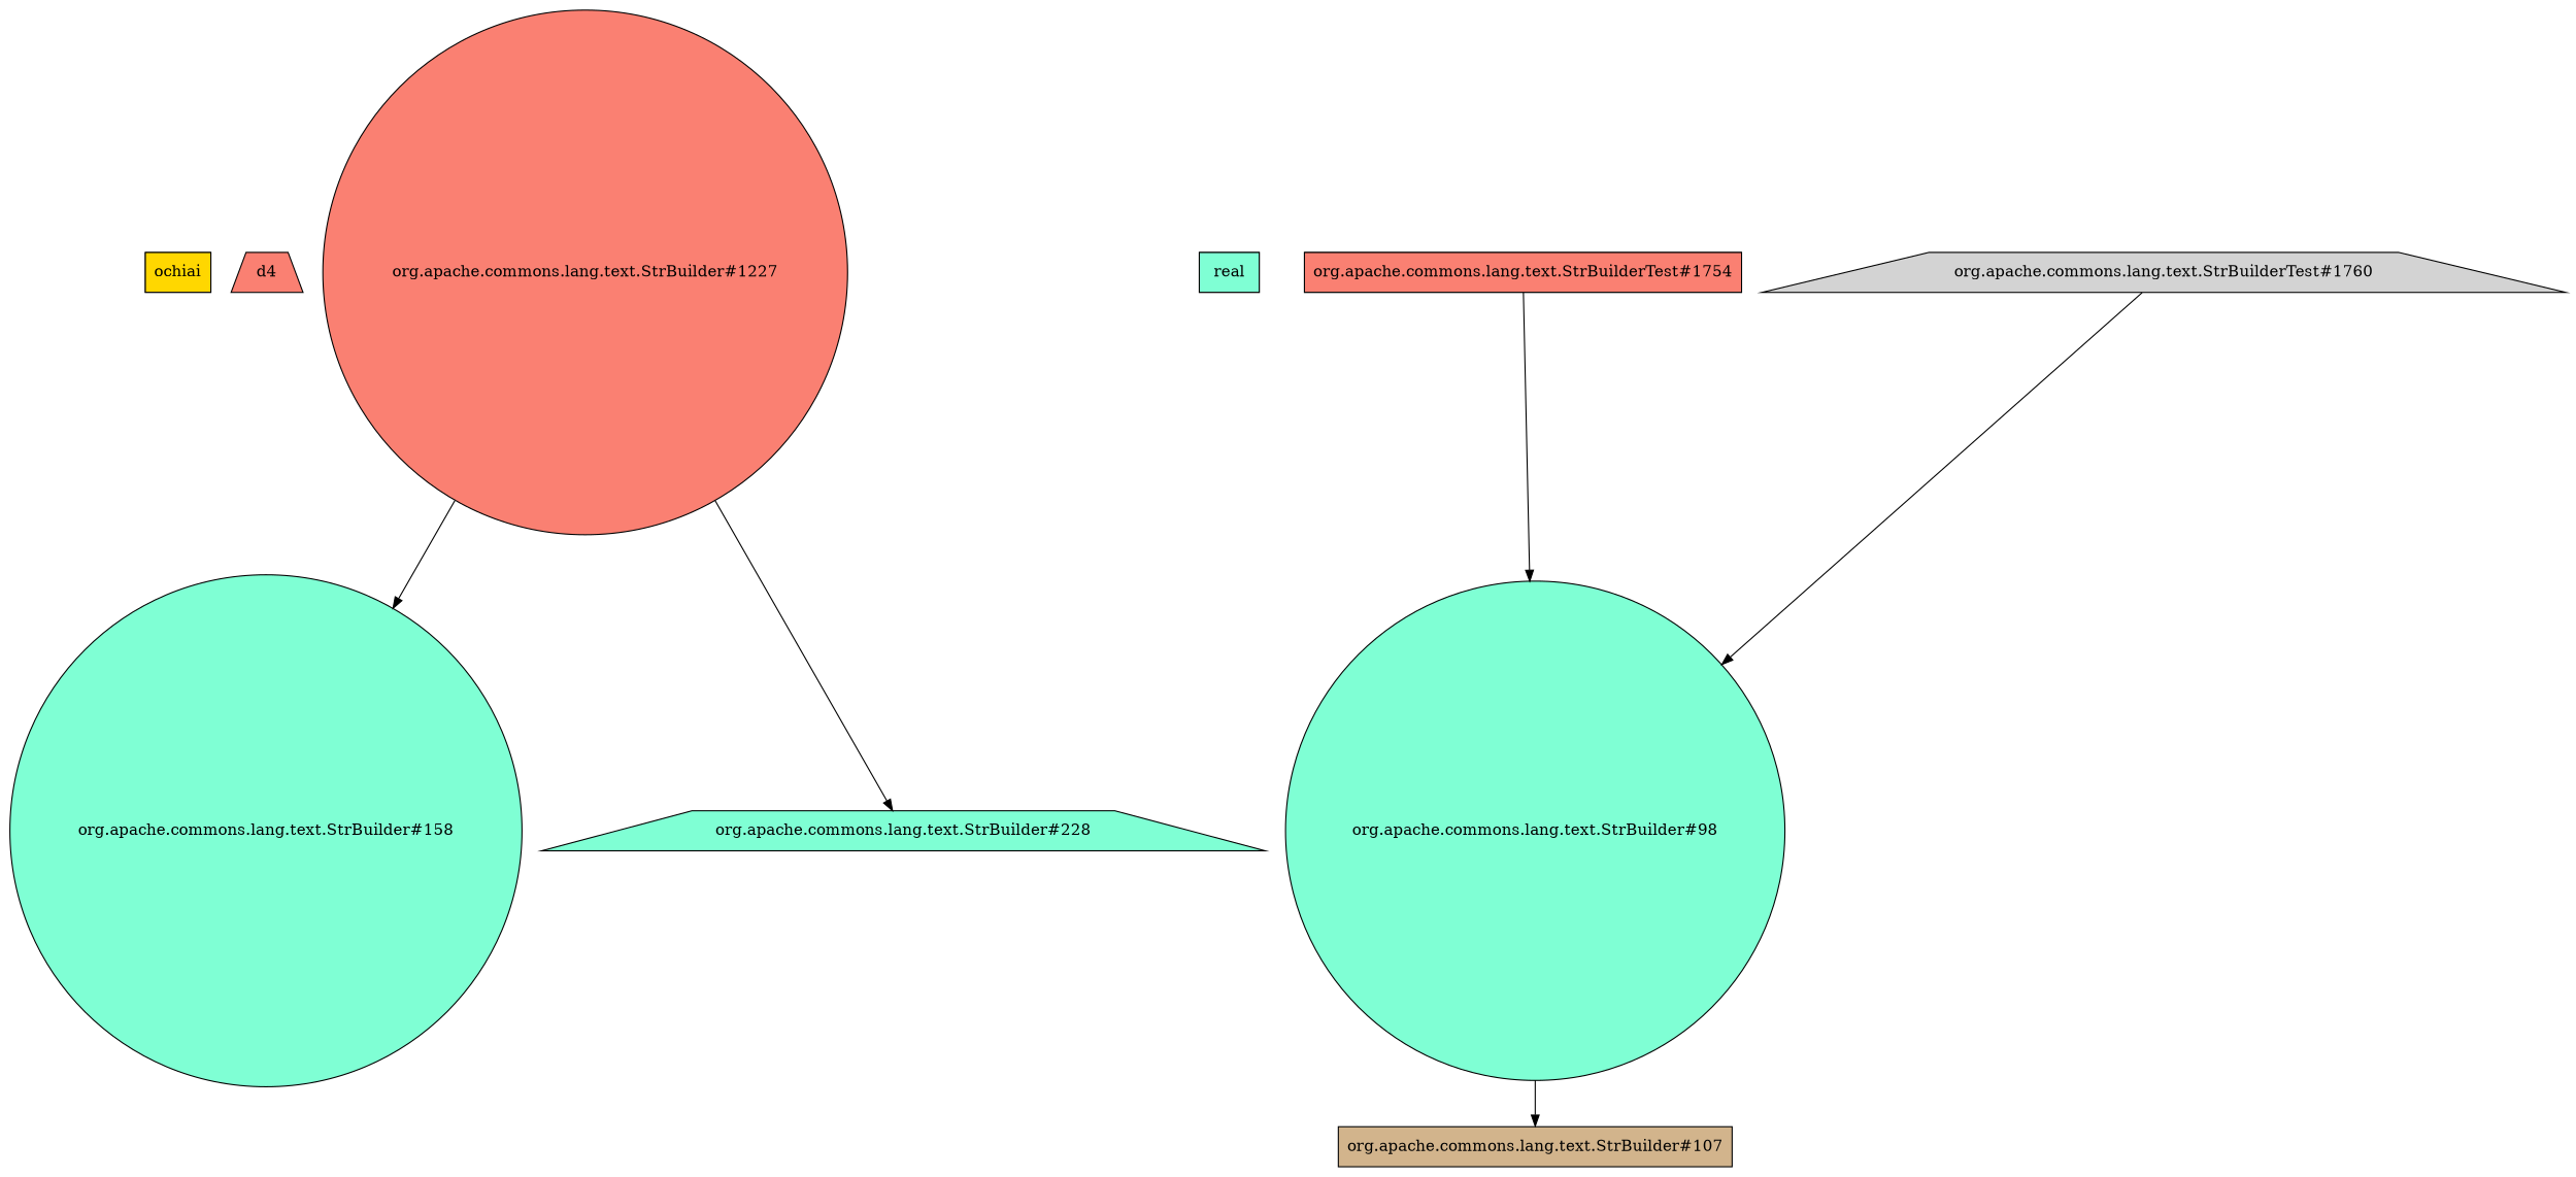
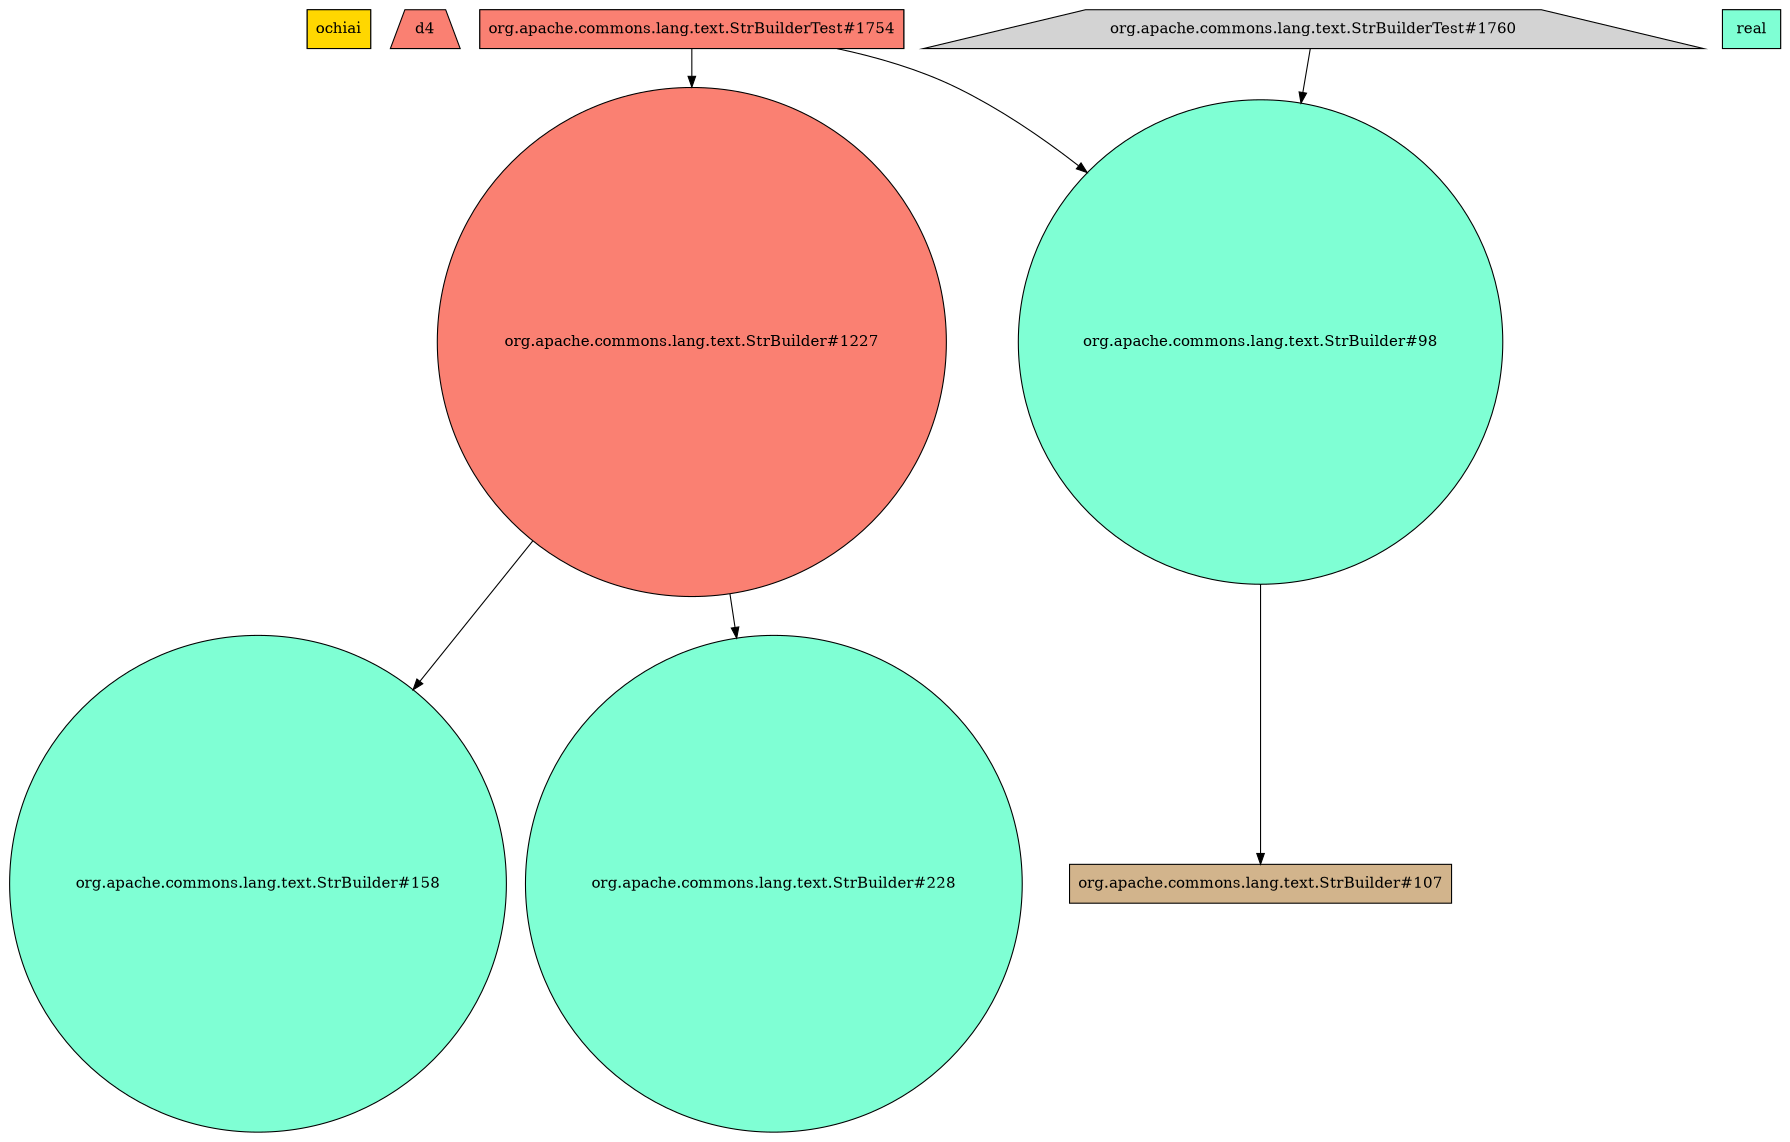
  digraph {
    node [fillcolor=aquamarine shape=box style="striped,filled"]
    ochiai [fillcolor=gold]
    d4 [fillcolor=salmon shape=trapezium]
    "org.apache.commons.lang.text.StrBuilder#158" [shape=circle]
    "org.apache.commons.lang.text.StrBuilder#1227" [fillcolor=salmon shape=circle]
-   "org.apache.commons.lang.text.StrBuilder#228" [shape=trapezium style=filled]
+   "org.apache.commons.lang.text.StrBuilder#228" [shape=circle style=filled]
    real
    "org.apache.commons.lang.text.StrBuilderTest#1754" [fillcolor=salmon]
    "org.apache.commons.lang.text.StrBuilder#98" [shape=circle style=filled]
    "org.apache.commons.lang.text.StrBuilder#107" [fillcolor=tan style=filled]
    "org.apache.commons.lang.text.StrBuilderTest#1760" [fillcolor=lightgrey shape=trapezium]
    "org.apache.commons.lang.text.StrBuilder#1227" -> "org.apache.commons.lang.text.StrBuilder#158"
    "org.apache.commons.lang.text.StrBuilder#1227" -> "org.apache.commons.lang.text.StrBuilder#228"
+   "org.apache.commons.lang.text.StrBuilderTest#1754" -> "org.apache.commons.lang.text.StrBuilder#1227"
    "org.apache.commons.lang.text.StrBuilderTest#1754" -> "org.apache.commons.lang.text.StrBuilder#98"
    "org.apache.commons.lang.text.StrBuilder#98" -> "org.apache.commons.lang.text.StrBuilder#107"
    "org.apache.commons.lang.text.StrBuilderTest#1760" -> "org.apache.commons.lang.text.StrBuilder#98"
  }
